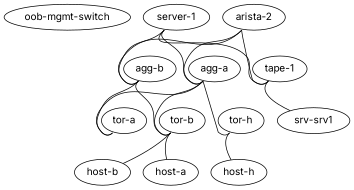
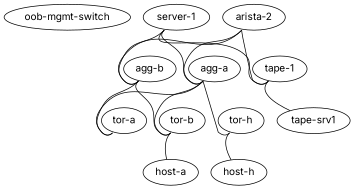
  graph {
    fontname=Inter
    node [fontname=Inter function=spine config="./helper_scripts/extra_switch_config.sh" memory=768 os="CumulusCommunity/cumulus-vx" version="3.7.8"]
    edge [fontname=Inter headport=swp1 tailport=swp3]
    "oob-mgmt-switch" [function="oob-switch" mgmt_ip="10.255.7.254" config="" memory="" os="" version=""]
    n2 [label="server-1" memory=576 mgmt_ip="10.255.7.30"]
    "agg-a" [memory=576 mgmt_ip="10.255.7.10"]
    "agg-b" [memory=576 mgmt_ip="10.255.7.11"]
    "tape-1" [function=leaf mgmt_ip="10.255.7.15"]
    "tor-a" [function=leaf mgmt_ip="10.255.7.12"]
    "tor-b" [function=leaf mgmt_ip="10.255.7.13"]
    "tor-h" [function=leaf mgmt_ip="10.255.7.14"]
-   "tape-srv1" [config="./helper_scripts/extra_server_config.sh" function=host mgmt_ip="10.255.7.23" os="generic/debian9" label="srv-srv1" version=""]
+   "tape-srv1" [config="./helper_scripts/extra_server_config.sh" function=host mgmt_ip="10.255.7.23" os="generic/debian9" version=""]
    "arista-2" [memory=576 mgmt_ip="10.255.7.31"]
    "host-a" [config="./helper_scripts/extra_server_config.sh" function=host mgmt_ip="10.255.7.20" os="generic/debian9" version=""]
-   "host-b" [config="./helper_scripts/extra_server_config.sh" function=host mgmt_ip="10.255.7.21" os="generic/debian9" version=""]
    "host-h" [config="./helper_scripts/extra_server_config.sh" function=host mgmt_ip="10.255.7.22" os="generic/debian9" version=""]
    n2 -- "agg-a" [tailport=swp1]
    n2 -- "agg-b" [tailport=swp2]
    n2 -- "tape-1"
    "agg-a" -- "tor-a"
    "agg-a" -- "tor-b" [tailport=swp4]
    "agg-a" -- "tor-h" [tailport=swp5]
    "agg-b" -- "tor-a" [headport=swp2]
    "agg-b" -- "tor-b" [headport=swp2 tailport=swp4]
    "tape-1" -- "tape-srv1" [headport=eth1]
    "tor-b" -- "host-a" [headport=eth2]
-   "tor-b" -- "host-b" [headport=eth1 tailport=swp4]
    "tor-h" -- "host-h" [headport=eth1]
    "arista-2" -- "agg-a" [headport=swp2 tailport=swp1]
    "arista-2" -- "agg-b" [headport=swp2 tailport=swp2]
    "arista-2" -- "tape-1" [headport=swp2]
  }
